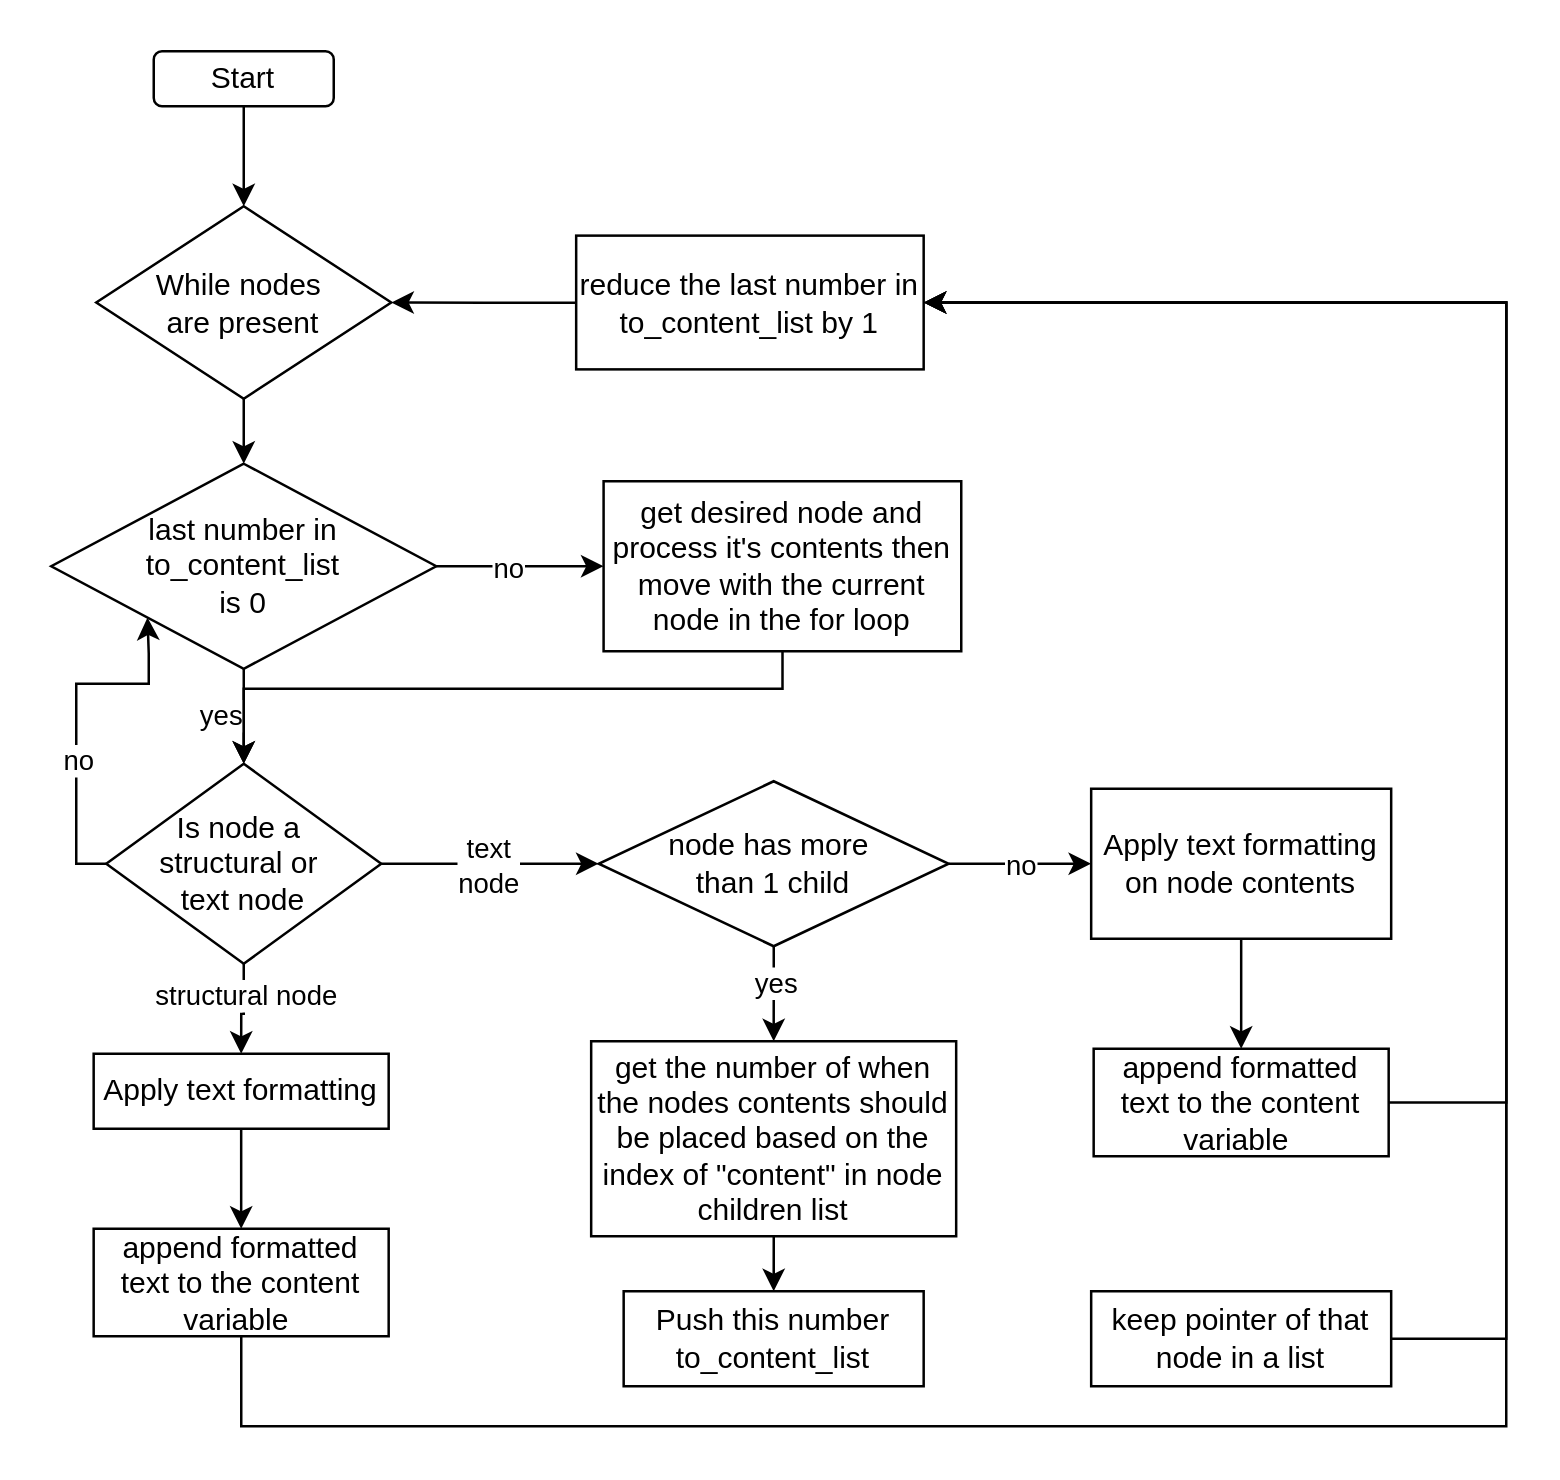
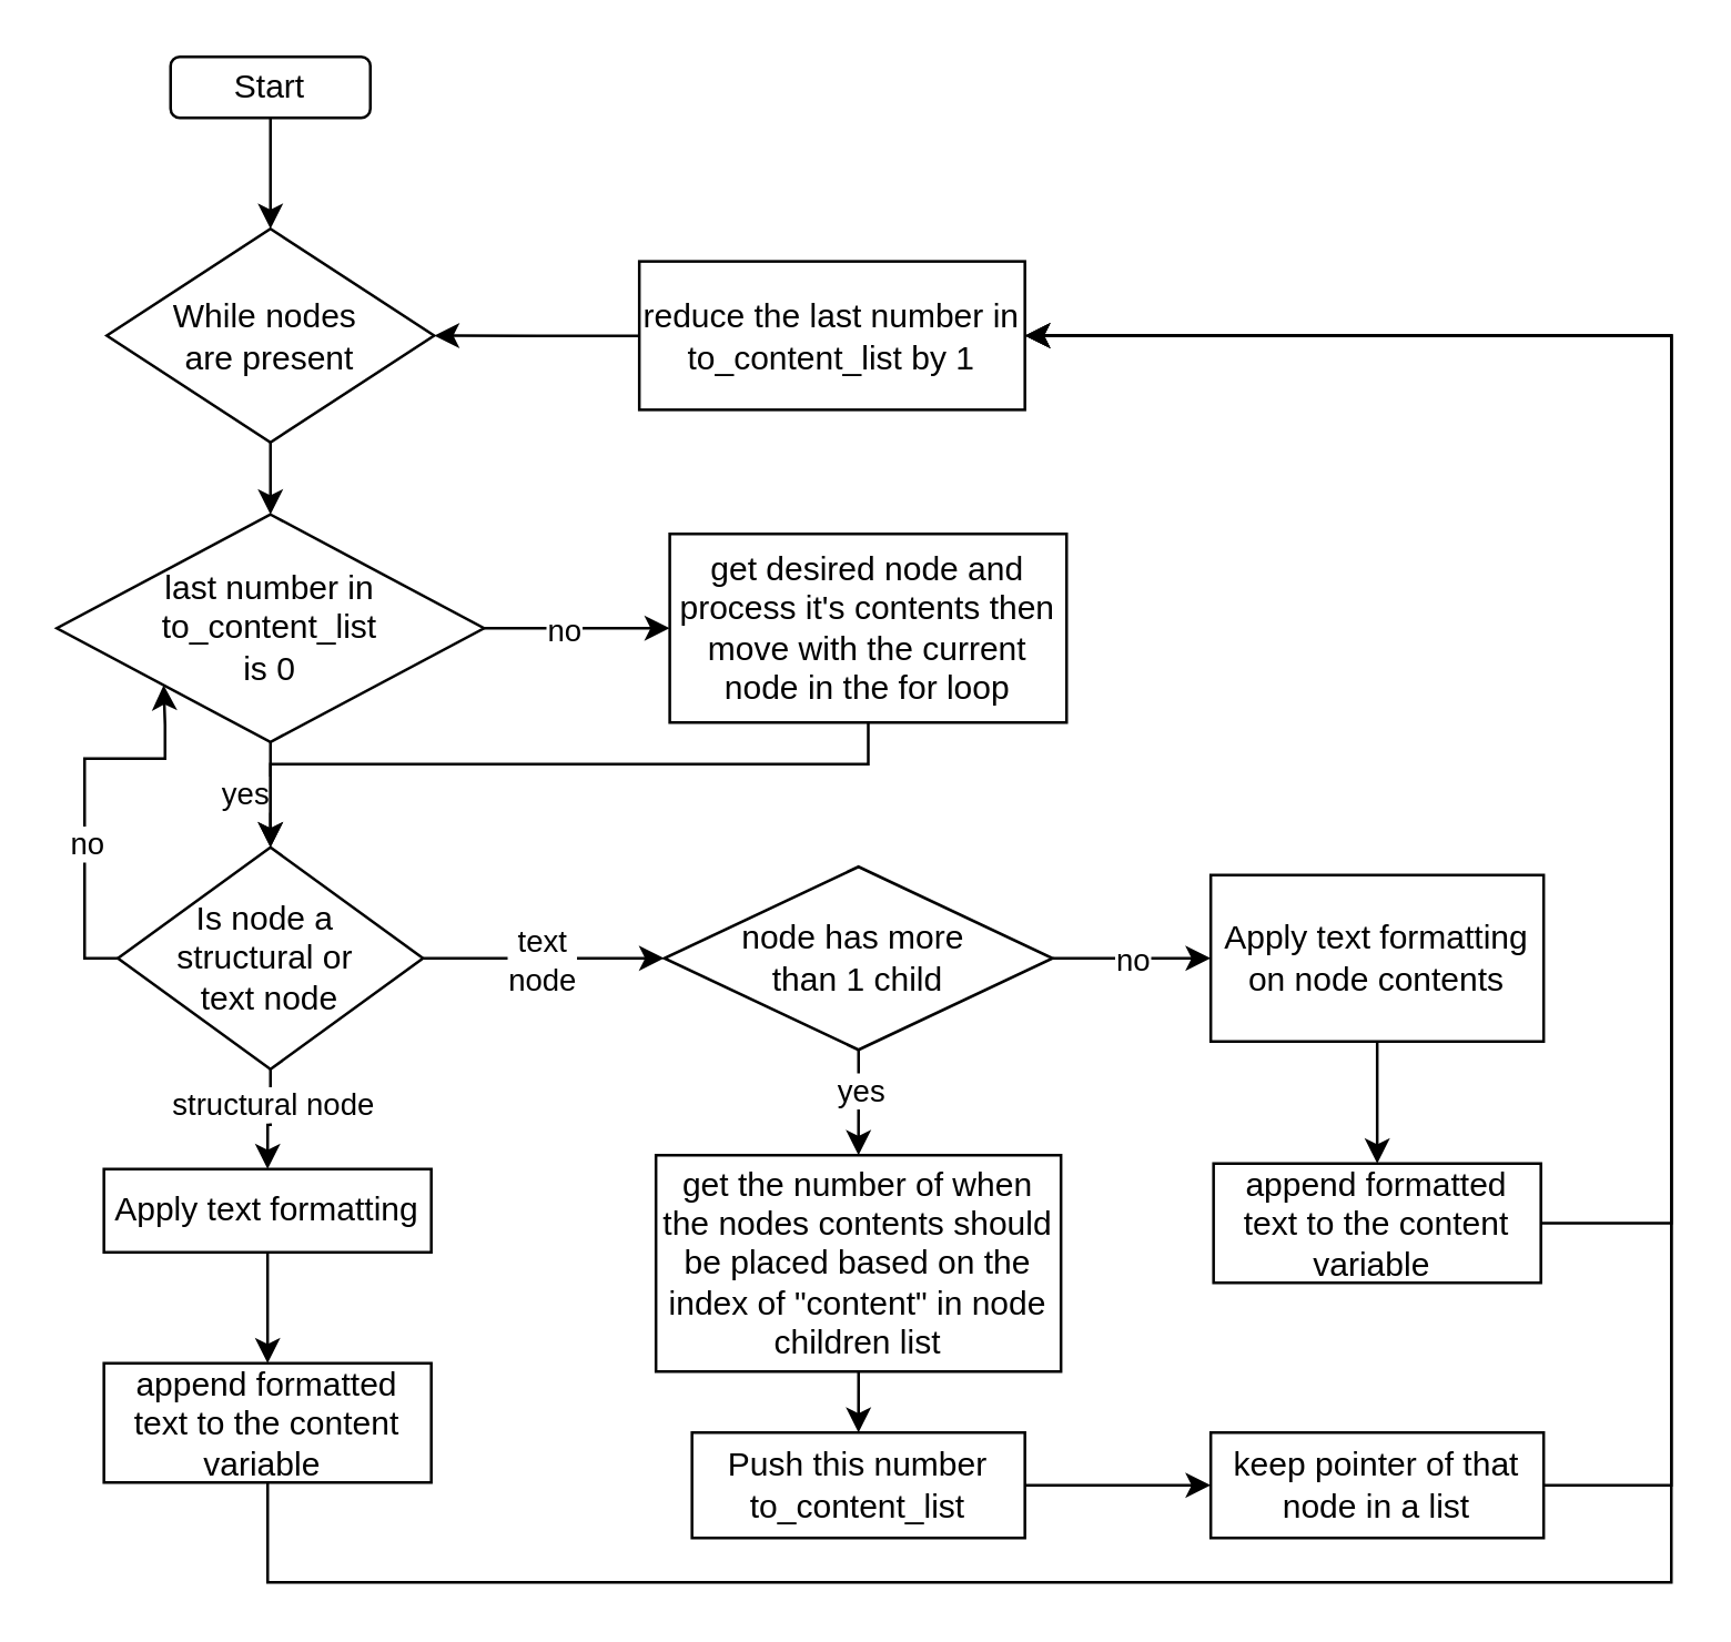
  <mxCell id="0" />
  <mxCell id="1" parent="0" />
  <mxCell id="2" style="edgeStyle=orthogonalEdgeStyle;rounded=0;orthogonalLoop=1;jettySize=auto;html=1;entryX=0.5;entryY=0;entryDx=0;entryDy=0;" parent="1" source="3" target="7" edge="1"><mxGeometry relative="1" as="geometry" /></mxCell>
  <mxCell id="3" value="Start" style="rounded=1;whiteSpace=wrap;html=1;" parent="1" vertex="1"><mxGeometry x="61" y="20" width="72" height="22" as="geometry" /></mxCell>
  <mxCell id="4" style="edgeStyle=orthogonalEdgeStyle;rounded=0;orthogonalLoop=1;jettySize=auto;html=1;entryX=0.5;entryY=0;entryDx=0;entryDy=0;exitX=0.5;exitY=1;exitDx=0;exitDy=0;" parent="1" source="38" target="14" edge="1"><mxGeometry relative="1" as="geometry"><mxPoint x="95.97" y="272" as="sourcePoint" /></mxGeometry></mxCell>
  <mxCell id="5" value="yes" style="edgeLabel;html=1;align=center;verticalAlign=middle;resizable=0;points=[];" parent="4" vertex="1" connectable="0"><mxGeometry x="0.251" y="1" relative="1" as="geometry"><mxPoint x="-11" y="-6" as="offset" /></mxGeometry></mxCell>
  <mxCell id="6" style="edgeStyle=orthogonalEdgeStyle;rounded=0;orthogonalLoop=1;jettySize=auto;html=1;entryX=0.5;entryY=0;entryDx=0;entryDy=0;" edge="1" parent="1" source="7" target="38"><mxGeometry relative="1" as="geometry" /></mxCell>
  <mxCell id="7" value="While nodes&amp;nbsp;&lt;div&gt;are present&lt;/div&gt;" style="rhombus;whiteSpace=wrap;html=1;" parent="1" vertex="1"><mxGeometry x="38" y="82" width="118" height="77" as="geometry" /></mxCell>
  <mxCell id="8" style="edgeStyle=orthogonalEdgeStyle;rounded=0;orthogonalLoop=1;jettySize=auto;html=1;entryX=0;entryY=0.5;entryDx=0;entryDy=0;" parent="1" source="14" target="23" edge="1"><mxGeometry relative="1" as="geometry"><mxPoint x="215.97" y="345" as="targetPoint" /></mxGeometry></mxCell>
  <mxCell id="9" value="text&lt;div&gt;node&lt;/div&gt;" style="edgeLabel;html=1;align=center;verticalAlign=middle;resizable=0;points=[];" parent="8" vertex="1" connectable="0"><mxGeometry x="0.149" y="-1" relative="1" as="geometry"><mxPoint x="-8" y="-1" as="offset" /></mxGeometry></mxCell>
  <mxCell id="10" style="edgeStyle=orthogonalEdgeStyle;rounded=0;orthogonalLoop=1;jettySize=auto;html=1;entryX=0.5;entryY=0;entryDx=0;entryDy=0;" parent="1" source="14" target="16" edge="1"><mxGeometry relative="1" as="geometry"><mxPoint x="95.97" y="434" as="targetPoint" /></mxGeometry></mxCell>
  <mxCell id="11" value="structural node" style="edgeLabel;html=1;align=center;verticalAlign=middle;resizable=0;points=[];" parent="10" vertex="1" connectable="0"><mxGeometry x="-0.347" relative="1" as="geometry"><mxPoint as="offset" /></mxGeometry></mxCell>
  <mxCell id="12" style="edgeStyle=orthogonalEdgeStyle;rounded=0;orthogonalLoop=1;jettySize=auto;html=1;entryX=0;entryY=1;entryDx=0;entryDy=0;" parent="1" source="14" target="38" edge="1"><mxGeometry relative="1" as="geometry"><Array as="points"><mxPoint x="30" y="345" /><mxPoint x="30" y="273" /><mxPoint x="59" y="273" /><mxPoint x="59" y="261" /><mxPoint x="59" y="261" /></Array><mxPoint x="66.47" y="252.75" as="targetPoint" /></mxGeometry></mxCell>
  <mxCell id="13" value="no" style="edgeLabel;html=1;align=center;verticalAlign=middle;resizable=0;points=[];" parent="12" vertex="1" connectable="0"><mxGeometry x="-0.172" y="-2" relative="1" as="geometry"><mxPoint x="-2" y="4" as="offset" /></mxGeometry></mxCell>
  <mxCell id="14" value="Is node a&amp;nbsp;&lt;div&gt;structural or&amp;nbsp;&lt;/div&gt;&lt;div&gt;text node&lt;/div&gt;" style="rhombus;whiteSpace=wrap;html=1;" parent="1" vertex="1"><mxGeometry x="42" y="305" width="110" height="80" as="geometry" /></mxCell>
  <mxCell id="15" style="edgeStyle=orthogonalEdgeStyle;rounded=0;orthogonalLoop=1;jettySize=auto;html=1;entryX=0.5;entryY=0;entryDx=0;entryDy=0;" parent="1" source="16" target="18" edge="1"><mxGeometry relative="1" as="geometry" /></mxCell>
  <mxCell id="16" value="Apply text formatting" style="rounded=0;whiteSpace=wrap;html=1;" parent="1" vertex="1"><mxGeometry x="36.97" y="421" width="118" height="30" as="geometry" /></mxCell>
  <mxCell id="17" style="edgeStyle=orthogonalEdgeStyle;rounded=0;orthogonalLoop=1;jettySize=auto;html=1;entryX=1;entryY=0.5;entryDx=0;entryDy=0;" edge="1" parent="1" source="18" target="35"><mxGeometry relative="1" as="geometry"><Array as="points"><mxPoint x="96" y="570" /><mxPoint x="602" y="570" /><mxPoint x="602" y="121" /></Array></mxGeometry></mxCell>
  <mxCell id="18" value="append formatted text to the content variable&amp;nbsp;" style="rounded=0;whiteSpace=wrap;html=1;" parent="1" vertex="1"><mxGeometry x="36.97" y="491" width="118" height="43" as="geometry" /></mxCell>
  <mxCell id="19" style="edgeStyle=orthogonalEdgeStyle;rounded=0;orthogonalLoop=1;jettySize=auto;html=1;entryX=0;entryY=0.5;entryDx=0;entryDy=0;" edge="1" parent="1" source="23" target="25"><mxGeometry relative="1" as="geometry" /></mxCell>
  <mxCell id="20" value="no" style="edgeLabel;html=1;align=center;verticalAlign=middle;resizable=0;points=[];" vertex="1" connectable="0" parent="19"><mxGeometry x="0.02" relative="1" as="geometry"><mxPoint as="offset" /></mxGeometry></mxCell>
  <mxCell id="21" style="edgeStyle=orthogonalEdgeStyle;rounded=0;orthogonalLoop=1;jettySize=auto;html=1;entryX=0.5;entryY=0;entryDx=0;entryDy=0;" edge="1" parent="1" source="23" target="27"><mxGeometry relative="1" as="geometry" /></mxCell>
  <mxCell id="22" value="yes" style="edgeLabel;html=1;align=center;verticalAlign=middle;resizable=0;points=[];" vertex="1" connectable="0" parent="21"><mxGeometry x="-0.644" relative="1" as="geometry"><mxPoint y="8" as="offset" /></mxGeometry></mxCell>
  <mxCell id="23" value="node has more&amp;nbsp;&lt;div&gt;than 1 child&lt;/div&gt;" style="rhombus;whiteSpace=wrap;html=1;" vertex="1" parent="1"><mxGeometry x="238.97" y="312" width="140" height="66" as="geometry" /></mxCell>
  <mxCell id="24" style="edgeStyle=orthogonalEdgeStyle;rounded=0;orthogonalLoop=1;jettySize=auto;html=1;entryX=0.5;entryY=0;entryDx=0;entryDy=0;" edge="1" parent="1" source="25" target="31"><mxGeometry relative="1" as="geometry" /></mxCell>
  <mxCell id="25" value="Apply text formatting on node contents" style="rounded=0;whiteSpace=wrap;html=1;" vertex="1" parent="1"><mxGeometry x="435.97" y="315" width="120" height="60" as="geometry" /></mxCell>
  <mxCell id="26" style="edgeStyle=orthogonalEdgeStyle;rounded=0;orthogonalLoop=1;jettySize=auto;html=1;entryX=0.5;entryY=0;entryDx=0;entryDy=0;" edge="1" parent="1" source="27" target="29"><mxGeometry relative="1" as="geometry" /></mxCell>
  <mxCell id="27" value="get the number of when the nodes contents should be placed based on the index of &quot;content&quot; in node children list" style="rounded=0;whiteSpace=wrap;html=1;" vertex="1" parent="1"><mxGeometry x="235.97" y="416" width="146" height="78" as="geometry" /></mxCell>
+ <mxCell id="28" style="edgeStyle=orthogonalEdgeStyle;rounded=0;orthogonalLoop=1;jettySize=auto;html=1;entryX=0;entryY=0.5;entryDx=0;entryDy=0;" edge="1" parent="1" source="29" target="33"><mxGeometry relative="1" as="geometry" /></mxCell>
  <mxCell id="29" value="Push this number to_content_list" style="rounded=0;whiteSpace=wrap;html=1;" vertex="1" parent="1"><mxGeometry x="248.97" y="516" width="120" height="38" as="geometry" /></mxCell>
  <mxCell id="30" style="edgeStyle=orthogonalEdgeStyle;rounded=0;orthogonalLoop=1;jettySize=auto;html=1;entryX=1;entryY=0.5;entryDx=0;entryDy=0;" edge="1" parent="1" source="31" target="35"><mxGeometry relative="1" as="geometry"><Array as="points"><mxPoint x="602" y="441" /><mxPoint x="602" y="121" /></Array></mxGeometry></mxCell>
  <mxCell id="31" value="append formatted text to the content variable&amp;nbsp;" style="rounded=0;whiteSpace=wrap;html=1;" vertex="1" parent="1"><mxGeometry x="436.97" y="419" width="118" height="43" as="geometry" /></mxCell>
  <mxCell id="32" style="edgeStyle=orthogonalEdgeStyle;rounded=0;orthogonalLoop=1;jettySize=auto;html=1;entryX=1;entryY=0.5;entryDx=0;entryDy=0;" edge="1" parent="1" source="33" target="35"><mxGeometry relative="1" as="geometry"><Array as="points"><mxPoint x="602" y="535" /><mxPoint x="602" y="121" /></Array></mxGeometry></mxCell>
  <mxCell id="33" value="keep pointer of that node in a list" style="rounded=0;whiteSpace=wrap;html=1;" vertex="1" parent="1"><mxGeometry x="435.97" y="516" width="120" height="38" as="geometry" /></mxCell>
  <mxCell id="34" style="edgeStyle=orthogonalEdgeStyle;rounded=0;orthogonalLoop=1;jettySize=auto;html=1;entryX=1;entryY=0.5;entryDx=0;entryDy=0;" edge="1" parent="1" source="35" target="7"><mxGeometry relative="1" as="geometry" /></mxCell>
  <mxCell id="35" value="reduce the last number in&lt;div&gt;to_content_list by 1&lt;/div&gt;" style="rounded=0;whiteSpace=wrap;html=1;" vertex="1" parent="1"><mxGeometry x="229.97" y="93.75" width="139" height="53.5" as="geometry" /></mxCell>
  <mxCell id="36" style="edgeStyle=orthogonalEdgeStyle;rounded=0;orthogonalLoop=1;jettySize=auto;html=1;entryX=0;entryY=0.5;entryDx=0;entryDy=0;" edge="1" parent="1" source="38" target="40"><mxGeometry relative="1" as="geometry" /></mxCell>
  <mxCell id="37" value="no" style="edgeLabel;html=1;align=center;verticalAlign=middle;resizable=0;points=[];" vertex="1" connectable="0" parent="36"><mxGeometry x="-0.169" relative="1" as="geometry"><mxPoint as="offset" /></mxGeometry></mxCell>
  <mxCell id="38" value="last number in to_content_list&lt;div&gt;is 0&lt;/div&gt;" style="rhombus;whiteSpace=wrap;html=1;" vertex="1" parent="1"><mxGeometry x="20" y="185" width="154" height="82" as="geometry" /></mxCell>
  <mxCell id="39" style="edgeStyle=orthogonalEdgeStyle;rounded=0;orthogonalLoop=1;jettySize=auto;html=1;entryX=0.5;entryY=0;entryDx=0;entryDy=0;" edge="1" parent="1" source="40" target="14"><mxGeometry relative="1" as="geometry"><Array as="points"><mxPoint x="313" y="275" /><mxPoint x="97" y="275" /></Array></mxGeometry></mxCell>
  <mxCell id="40" value="get desired node and process it's contents then move with the current node in the for loop" style="rounded=0;whiteSpace=wrap;html=1;" vertex="1" parent="1"><mxGeometry x="240.94" y="192" width="143.06" height="68" as="geometry" /></mxCell>
